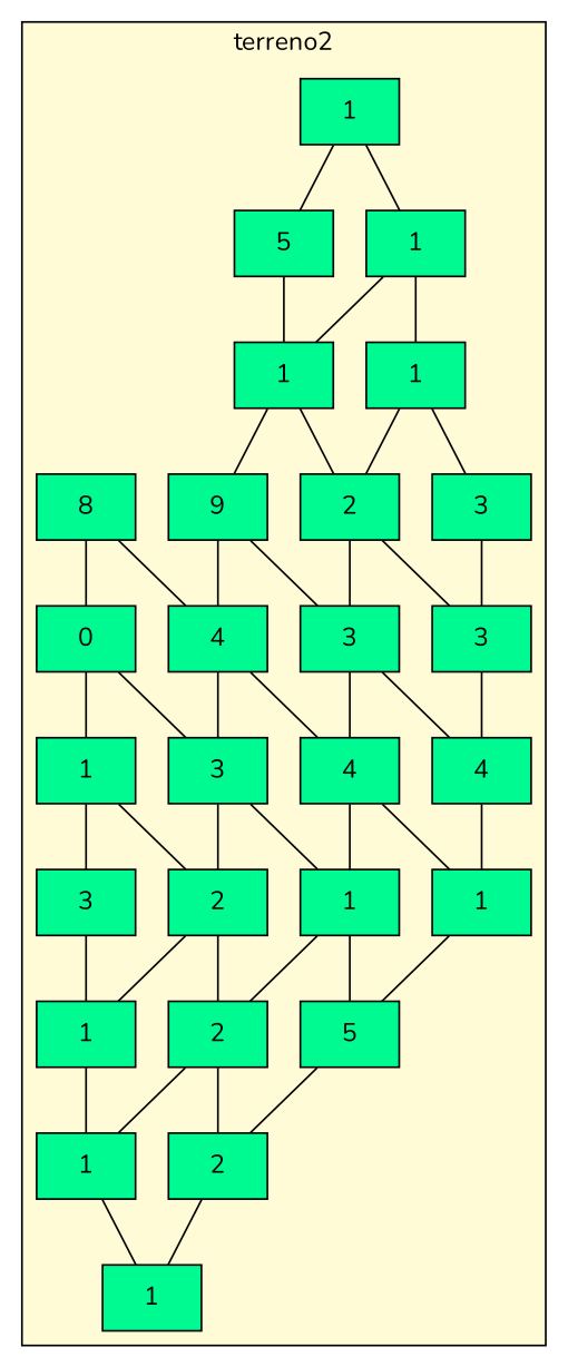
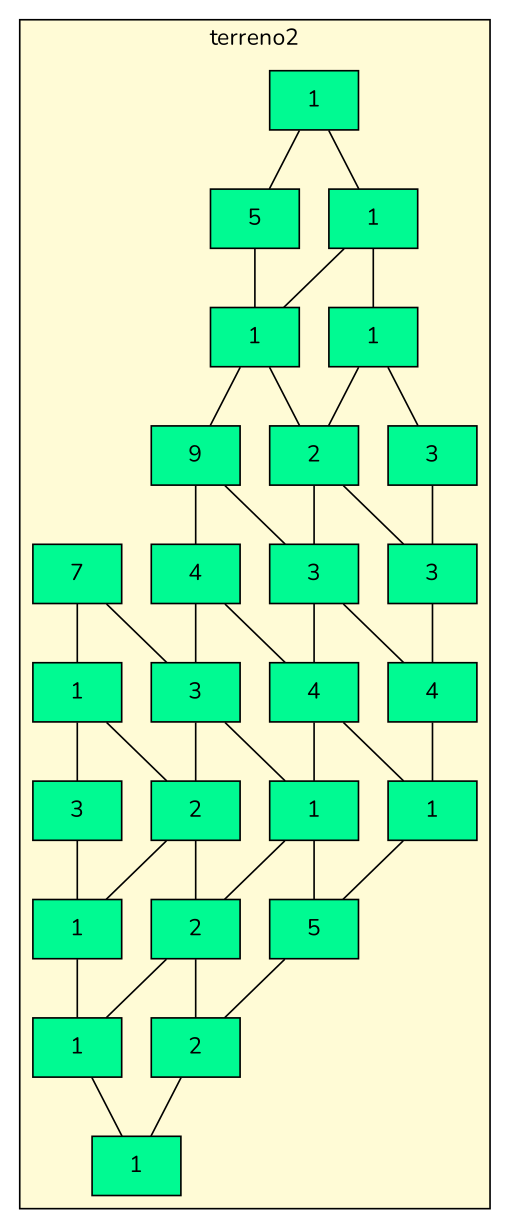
  digraph {
    fontname=Nunito
    node [fillcolor="#00FA92" fontname=Nunito shape=box style=filled]
    edge [dir=none fontname=Nunito]
    n1 [label=1]
    n2 [label=1]
    n3 [label=5]
    n4 [label=1]
    n5 [label=1]
    n6 [label=3]
    n7 [label=2]
    n8 [label=3]
    n9 [label=9]
    n10 [label=3]
    n11 [label=4]
-   n12 [label=8]
    n13 [label=4]
    n14 [label=4]
    n15 [label=1]
-   n16 [label=0]
+   n16 [label=7]
    n17 [label=3]
    n18 [label=1]
    n19 [label=5]
    n20 [label=1]
    n21 [label=2]
    n22 [label=2]
    n23 [label=2]
    n24 [label=3]
    n25 [label=1]
    n26 [label=1]
    n27 [label=1]
    subgraph cluster_1 {
      bgcolor="#FFFBD6"
      label=terreno2
      rank=same
      n1
      n2
      n3
      n4
      n5
      n6
      n7
      n8
      n9
      n10
      n11
-     n12
      n13
      n14
      n15
      n16
      n17
      n18
      n19
      n20
      n21
      n22
      n23
      n24
      n25
      n26
      n27
    }
    n1 -> n2
    n1 -> n3
    n2 -> n4
    n2 -> n5
    n3 -> n5
    n4 -> n6
    n4 -> n7
    n5 -> n7
    n5 -> n9
    n6 -> n8
    n7 -> n8
    n7 -> n10
    n8 -> n11
    n9 -> n10
    n9 -> n13
    n10 -> n11
    n10 -> n14
    n11 -> n15
-   n12 -> n13
-   n12 -> n16
    n13 -> n14
    n13 -> n17
    n14 -> n15
    n14 -> n18
    n15 -> n19
    n16 -> n17
    n16 -> n20
    n17 -> n18
    n17 -> n21
    n18 -> n19
    n18 -> n22
    n19 -> n23
    n20 -> n21
    n20 -> n24
    n21 -> n22
    n21 -> n25
    n22 -> n23
    n22 -> n26
    n23 -> n27
    n24 -> n25
    n25 -> n26
    n26 -> n27
  }
